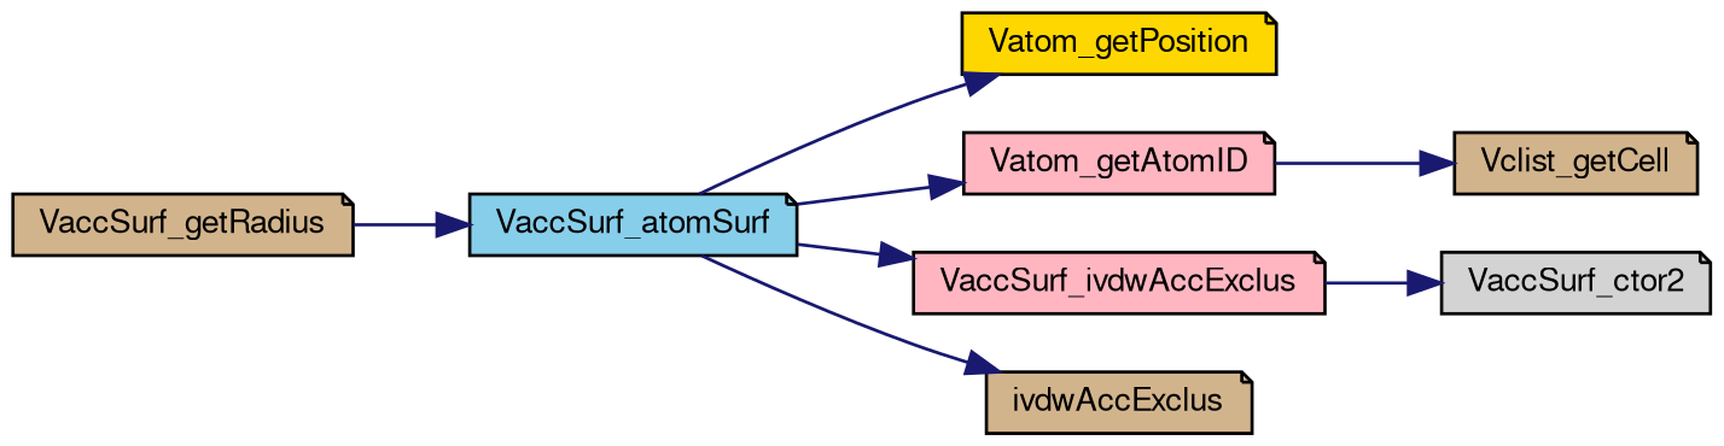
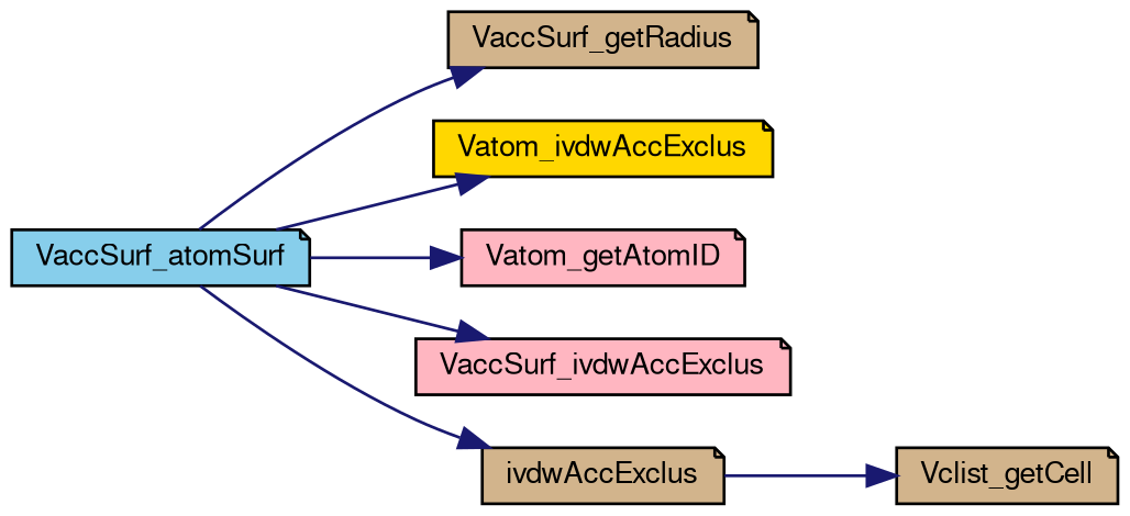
  digraph {
    rankdir=LR
    node [color=black fillcolor=tan fontname=FreeSans fontsize=10 shape=note style=filled]
    edge [color=midnightblue fontname=FreeSans fontsize=10 labelfontname=FreeSans labelfontsize=10 style=solid]
    n1 [fillcolor=skyblue fontcolor=black height=0.2 label=VaccSurf_atomSurf width=0.4]
    n2 [height=0.2 label=VaccSurf_getRadius width=0.4]
-   n3 [fillcolor=gold height=0.2 label=Vatom_getPosition width=0.4]
+   n3 [fillcolor=gold height=0.2 label=Vatom_ivdwAccExclus width=0.4]
    n4 [fillcolor=lightpink height=0.2 label=Vatom_getAtomID width=0.4]
    n5 [fillcolor=lightpink height=0.2 label=VaccSurf_ivdwAccExclus width=0.4]
    n6 [height=0.2 label=ivdwAccExclus width=0.4]
-   n7 [fillcolor=lightgrey height=0.2 label=VaccSurf_ctor2 width=0.4]
    n8 [height=0.2 label=Vclist_getCell width=0.4]
-   n2 -> n1
+   n1 -> n2
    n1 -> n3
    n1 -> n4
    n1 -> n5
    n1 -> n6
-   n5 -> n7
-   n4 -> n8
+   n6 -> n8
  }
